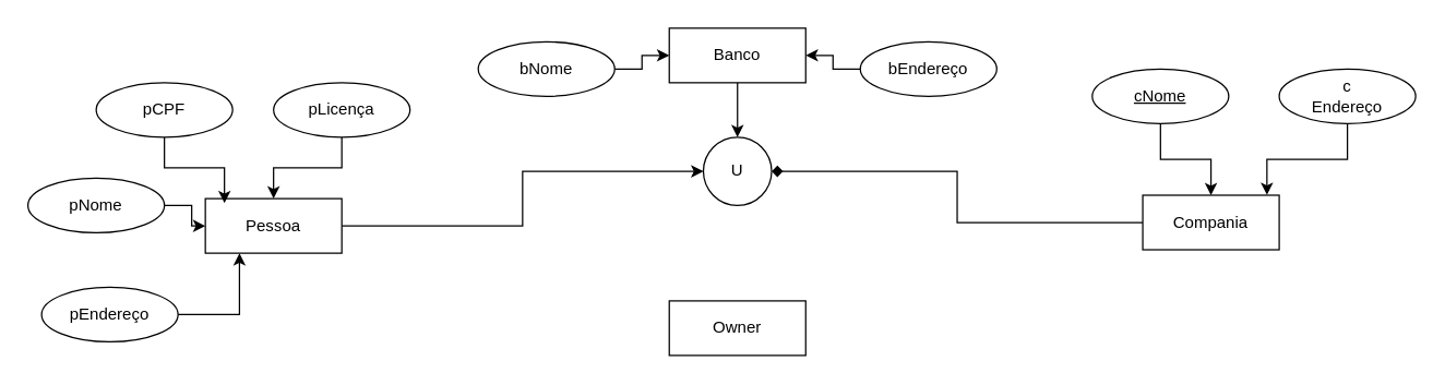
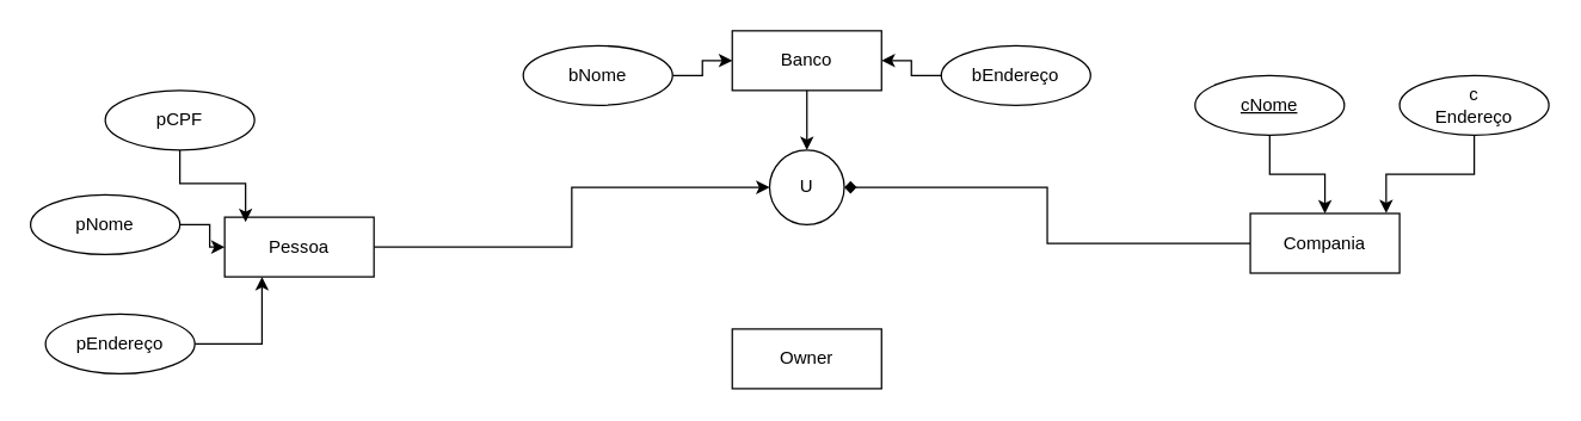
  <mxCell id="0" />
  <mxCell id="1" parent="0" />
  <mxCell id="2" style="edgeStyle=orthogonalEdgeStyle;rounded=0;orthogonalLoop=1;jettySize=auto;html=1;" edge="1" parent="1" source="3" target="8"><mxGeometry relative="1" as="geometry" /></mxCell>
  <mxCell id="3" value="&lt;font style=&quot;vertical-align: inherit;&quot;&gt;&lt;font style=&quot;vertical-align: inherit;&quot;&gt;Pessoa&lt;br&gt;&lt;/font&gt;&lt;/font&gt;" style="whiteSpace=wrap;html=1;align=center;" vertex="1" parent="1"><mxGeometry x="150" y="145" width="100" height="40" as="geometry" /></mxCell>
  <mxCell id="4" style="edgeStyle=orthogonalEdgeStyle;rounded=0;orthogonalLoop=1;jettySize=auto;html=1;" edge="1" parent="1" source="5" target="8"><mxGeometry relative="1" as="geometry" /></mxCell>
  <mxCell id="5" value="&lt;font style=&quot;vertical-align: inherit;&quot;&gt;&lt;font style=&quot;vertical-align: inherit;&quot;&gt;&lt;font style=&quot;vertical-align: inherit;&quot;&gt;&lt;font style=&quot;vertical-align: inherit;&quot;&gt;Banco&lt;/font&gt;&lt;/font&gt;&lt;span style=&quot;color: rgba(0, 0, 0, 0); font-family: monospace; font-size: 0px; text-align: start;&quot;&gt;&lt;font style=&quot;vertical-align: inherit;&quot;&gt;&lt;font style=&quot;vertical-align: inherit;&quot;&gt;%3CmxGraphModel%3E%3Croot%3E%3CmxCell%20id%3D%220%22%2F%3E%3CmxCell%20id%3D%221%22%20parent%3D%220%22%2F%3E%3CmxCell%20id%3D %222%22%20value%3D%22%26lt%3Bfont%20style%3D%26quot%3Bvertical-align%3A%20inherit%3B%26quot%3B%26gt%3B%26lt%3Bfont%20style%3D%26quot%3Bvertical -align%3A%20herit%3B%26quot%3B%26gt%3BPessoa%26lt%3Bbr%26gt%3B%26lt%3B%2Ffont%26gt%3B%26lt%3B%2Ffont%26gt%3B%22%20style%3D %22whiteSpace%3Dwrap%3Bhtml%3D1%3Balign%3Dcenter%3B%22%20vertex%3D%221%22%20parent%3D%221%22%3E%3CmxGeometria%20x%3D%2290%22%20y%3D%22200 %22%20width%3D%22100%22%20height%3D%2240%22%20as%3D%22geometria%22%2F%3E%3C%2FmxCell%3E%3C%2Froot%3E%3C%2FmxGraphModel%3E&lt;/font&gt;&lt;/font&gt;&lt;/span&gt;&lt;br&gt;&lt;/font&gt;&lt;/font&gt;" style="whiteSpace=wrap;html=1;align=center;" vertex="1" parent="1"><mxGeometry x="490" y="20" width="100" height="40" as="geometry" /></mxCell>
  <mxCell id="6" style="edgeStyle=orthogonalEdgeStyle;rounded=0;orthogonalLoop=1;jettySize=auto;html=1;entryX=1;entryY=0.5;entryDx=0;entryDy=0;endArrow=diamond;" edge="1" parent="1" source="7" target="8"><mxGeometry relative="1" as="geometry" /></mxCell>
  <mxCell id="7" value="&lt;font style=&quot;vertical-align: inherit;&quot;&gt;&lt;font style=&quot;vertical-align: inherit;&quot;&gt;&lt;font style=&quot;vertical-align: inherit;&quot;&gt;&lt;font style=&quot;vertical-align: inherit;&quot;&gt;Compania&lt;/font&gt;&lt;/font&gt;&lt;br&gt;&lt;/font&gt;&lt;/font&gt;" style="whiteSpace=wrap;html=1;align=center;" vertex="1" parent="1"><mxGeometry x="837" y="142.5" width="100" height="40" as="geometry" /></mxCell>
  <mxCell id="8" value="U" style="ellipse;whiteSpace=wrap;html=1;aspect=fixed;" vertex="1" parent="1"><mxGeometry x="515" y="100" width="50" height="50" as="geometry" /></mxCell>
  <mxCell id="9" value="Owner" style="whiteSpace=wrap;html=1;align=center;" vertex="1" parent="1"><mxGeometry x="490" y="220" width="100" height="40" as="geometry" /></mxCell>
  <mxCell id="10" style="edgeStyle=orthogonalEdgeStyle;rounded=0;orthogonalLoop=1;jettySize=auto;html=1;entryX=0.14;entryY=0.081;entryDx=0;entryDy=0;entryPerimeter=0;" edge="1" parent="1" source="11" target="3"><mxGeometry relative="1" as="geometry" /></mxCell>
  <mxCell id="11" value="pCPF" style="ellipse;whiteSpace=wrap;html=1;align=center;" vertex="1" parent="1"><mxGeometry x="70" y="60" width="100" height="40" as="geometry" /></mxCell>
- <mxCell id="12" style="edgeStyle=orthogonalEdgeStyle;rounded=0;orthogonalLoop=1;jettySize=auto;html=1;" edge="1" parent="1" source="13" target="3"><mxGeometry relative="1" as="geometry" /></mxCell>
- <mxCell id="13" value="pLicença" style="ellipse;whiteSpace=wrap;html=1;align=center;" vertex="1" parent="1"><mxGeometry x="200" y="60" width="100" height="40" as="geometry" /></mxCell>
  <mxCell id="14" value="" style="edgeStyle=orthogonalEdgeStyle;rounded=0;orthogonalLoop=1;jettySize=auto;html=1;" edge="1" parent="1" source="15" target="3"><mxGeometry relative="1" as="geometry" /></mxCell>
  <mxCell id="15" value="pNome" style="ellipse;whiteSpace=wrap;html=1;align=center;" vertex="1" parent="1"><mxGeometry x="20" y="130" width="100" height="40" as="geometry" /></mxCell>
  <mxCell id="16" style="edgeStyle=orthogonalEdgeStyle;rounded=0;orthogonalLoop=1;jettySize=auto;html=1;entryX=0.25;entryY=1;entryDx=0;entryDy=0;" edge="1" parent="1" source="17" target="3"><mxGeometry relative="1" as="geometry" /></mxCell>
  <mxCell id="17" value="pEndereço" style="ellipse;whiteSpace=wrap;html=1;align=center;" vertex="1" parent="1"><mxGeometry x="30" y="210" width="100" height="40" as="geometry" /></mxCell>
  <mxCell id="18" style="edgeStyle=orthogonalEdgeStyle;rounded=0;orthogonalLoop=1;jettySize=auto;html=1;entryX=0.91;entryY=-0.006;entryDx=0;entryDy=0;entryPerimeter=0;" edge="1" parent="1" source="19" target="7"><mxGeometry relative="1" as="geometry"><mxPoint x="980" as="targetPoint" y="170" /></mxGeometry></mxCell>
  <mxCell id="19" value="c&lt;br&gt;Endereço" style="ellipse;whiteSpace=wrap;html=1;align=center;" vertex="1" parent="1"><mxGeometry x="937" y="50" width="100" height="40" as="geometry" /></mxCell>
  <mxCell id="20" style="edgeStyle=orthogonalEdgeStyle;rounded=0;orthogonalLoop=1;jettySize=auto;html=1;entryX=0;entryY=0.5;entryDx=0;entryDy=0;" edge="1" parent="1" source="21" target="5"><mxGeometry relative="1" as="geometry" /></mxCell>
  <mxCell id="21" value="bNome" style="ellipse;whiteSpace=wrap;html=1;align=center;" vertex="1" parent="1"><mxGeometry x="350" y="30" width="100" height="40" as="geometry" /></mxCell>
  <mxCell id="22" style="edgeStyle=orthogonalEdgeStyle;rounded=0;orthogonalLoop=1;jettySize=auto;html=1;" edge="1" parent="1" source="23" target="5"><mxGeometry relative="1" as="geometry" /></mxCell>
  <mxCell id="23" value="bEndereço" style="ellipse;whiteSpace=wrap;html=1;align=center;" vertex="1" parent="1"><mxGeometry x="630" y="30" width="100" height="40" as="geometry" /></mxCell>
  <mxCell id="24" value="" style="edgeStyle=orthogonalEdgeStyle;rounded=0;orthogonalLoop=1;jettySize=auto;html=1;" edge="1" parent="1" source="25" target="7"><mxGeometry relative="1" as="geometry" /></mxCell>
  <mxCell id="25" value="cNome" style="ellipse;whiteSpace=wrap;html=1;align=center;fontStyle=4;" vertex="1" parent="1"><mxGeometry x="800" y="50" width="100" height="40" as="geometry" /></mxCell>
